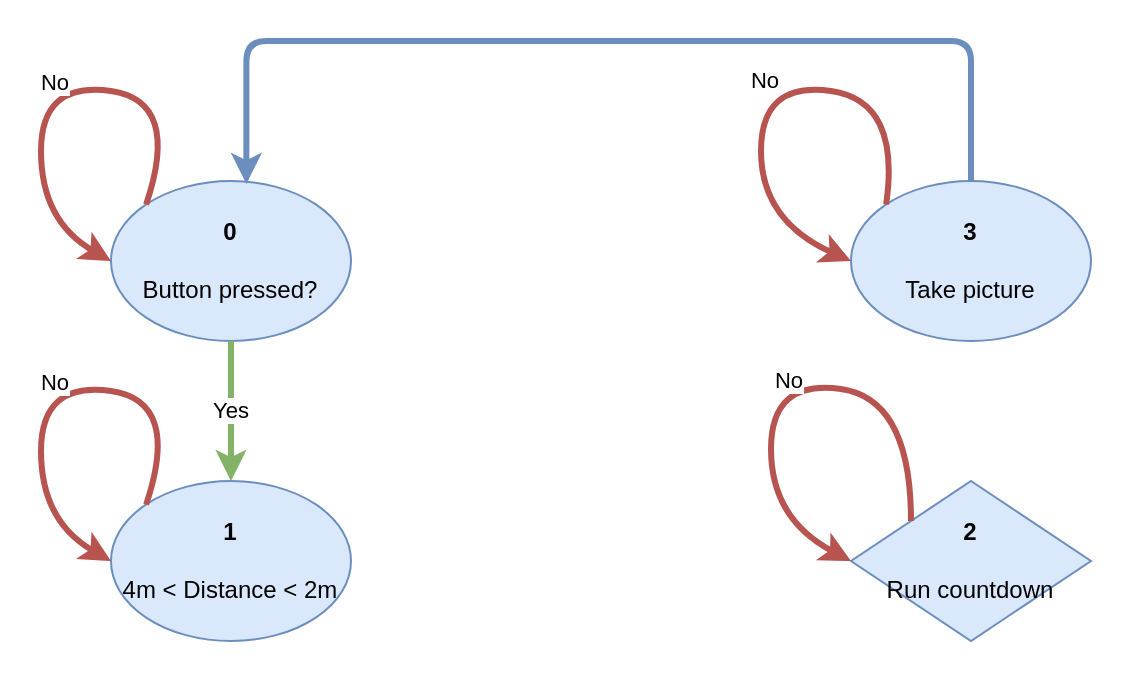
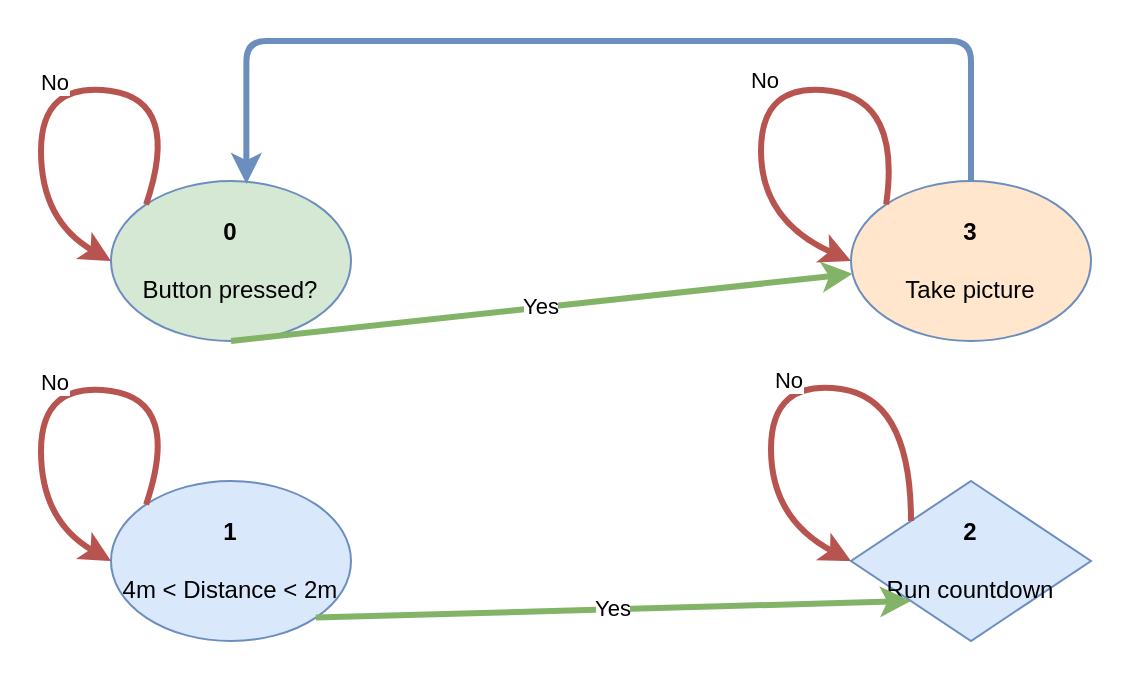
  <mxCell id="0" />
  <mxCell id="1" parent="0" />
- <mxCell id="2" value="&lt;b&gt;0&lt;/b&gt;&lt;br&gt;&lt;br&gt;Button pressed?" style="ellipse;whiteSpace=wrap;html=1;fillColor=#dae8fc;strokeColor=#6c8ebf;" parent="1" vertex="1"><mxGeometry x="55" y="90" width="120" height="80" as="geometry" /></mxCell>
+ <mxCell id="2" value="&lt;b&gt;0&lt;/b&gt;&lt;br&gt;&lt;br&gt;Button pressed?" style="ellipse;whiteSpace=wrap;html=1;fillColor=#d5e8d4;strokeColor=#6c8ebf;" parent="1" vertex="1"><mxGeometry x="55" y="90" width="120" height="80" as="geometry" /></mxCell>
  <mxCell id="3" value="No" style="curved=1;endArrow=classic;html=1;exitX=0;exitY=0;exitDx=0;exitDy=0;entryX=0;entryY=0.5;entryDx=0;entryDy=0;fillColor=#f8cecc;strokeColor=#b85450;strokeWidth=3;" parent="1" source="2" target="2" edge="1"><mxGeometry width="50" height="50" relative="1" as="geometry"><mxPoint x="20" y="90" as="sourcePoint" /><mxPoint x="70" y="102" as="targetPoint" /><Array as="points"><mxPoint x="90" y="50" /><mxPoint x="20" y="40" /><mxPoint x="20" y="110" /></Array></mxGeometry></mxCell>
  <mxCell id="4" value="&lt;b&gt;1&lt;/b&gt;&lt;br&gt;&lt;br&gt;4m &amp;lt; Distance &amp;lt; 2m" style="ellipse;whiteSpace=wrap;html=1;fillColor=#dae8fc;strokeColor=#6c8ebf;" parent="1" vertex="1"><mxGeometry x="55" y="240" width="120" height="80" as="geometry" /></mxCell>
- <mxCell id="5" value="Yes" style="endArrow=classic;html=1;exitX=0.5;exitY=1;exitDx=0;exitDy=0;strokeWidth=3;fillColor=#d5e8d4;strokeColor=#82b366;" parent="1" source="2" target="4" edge="1"><mxGeometry width="50" height="50" relative="1" as="geometry"><mxPoint x="380" y="190" as="sourcePoint" /><mxPoint x="430" y="140" as="targetPoint" /></mxGeometry></mxCell>
+ <mxCell id="5" value="Yes" style="endArrow=classic;html=1;exitX=0.5;exitY=1;exitDx=0;exitDy=0;strokeWidth=3;fillColor=#d5e8d4;strokeColor=#82b366;" parent="1" source="2" target="10" edge="1"><mxGeometry width="50" height="50" relative="1" as="geometry"><mxPoint x="380" y="190" as="sourcePoint" /><mxPoint x="430" y="140" as="targetPoint" /></mxGeometry></mxCell>
  <mxCell id="6" value="No" style="curved=1;endArrow=classic;html=1;exitX=0;exitY=0;exitDx=0;exitDy=0;entryX=0;entryY=0.5;entryDx=0;entryDy=0;fillColor=#f8cecc;strokeColor=#b85450;strokeWidth=3;" parent="1" edge="1"><mxGeometry width="50" height="50" relative="1" as="geometry"><mxPoint x="72.574" y="251.716" as="sourcePoint" /><mxPoint x="55" y="280" as="targetPoint" /><Array as="points"><mxPoint x="90" y="200" /><mxPoint x="20" y="190" /><mxPoint x="20" y="260" /></Array></mxGeometry></mxCell>
  <mxCell id="7" value="&lt;b&gt;2&lt;/b&gt;&lt;br&gt;&lt;br&gt;Run countdown" style="rhombus;whiteSpace=wrap;html=1;fillColor=#dae8fc;strokeColor=#6c8ebf;" parent="1" vertex="1"><mxGeometry x="425" y="240" width="120" height="80" as="geometry" /></mxCell>
  <mxCell id="8" value="No" style="curved=1;endArrow=classic;html=1;exitX=0;exitY=0;exitDx=0;exitDy=0;entryX=0;entryY=0.5;entryDx=0;entryDy=0;fillColor=#f8cecc;strokeColor=#b85450;strokeWidth=3;" parent="1" source="7" target="7" edge="1"><mxGeometry width="50" height="50" relative="1" as="geometry"><mxPoint x="437.574" y="250.716" as="sourcePoint" /><mxPoint x="420" y="279" as="targetPoint" /><Array as="points"><mxPoint x="455" y="199" /><mxPoint x="385" y="189" /><mxPoint x="385" y="259" /></Array></mxGeometry></mxCell>
- <mxCell id="10" value="&lt;b&gt;3&lt;/b&gt;&lt;br&gt;&lt;br&gt;Take picture" style="ellipse;whiteSpace=wrap;html=1;fillColor=#dae8fc;strokeColor=#6c8ebf;" parent="1" vertex="1"><mxGeometry x="425" y="90" width="120" height="80" as="geometry" /></mxCell>
+ <mxCell id="9" value="Yes" style="endArrow=classic;html=1;exitX=1;exitY=1;exitDx=0;exitDy=0;entryX=0;entryY=1;entryDx=0;entryDy=0;fillColor=#d5e8d4;strokeColor=#82b366;strokeWidth=3;" parent="1" source="4" target="7" edge="1"><mxGeometry width="50" height="50" relative="1" as="geometry"><mxPoint x="380" y="230" as="sourcePoint" /><mxPoint x="430" y="180" as="targetPoint" /></mxGeometry></mxCell>
+ <mxCell id="10" value="&lt;b&gt;3&lt;/b&gt;&lt;br&gt;&lt;br&gt;Take picture" style="ellipse;whiteSpace=wrap;html=1;fillColor=#ffe6cc;strokeColor=#6c8ebf;" parent="1" vertex="1"><mxGeometry x="425" y="90" width="120" height="80" as="geometry" /></mxCell>
  <mxCell id="11" value="No" style="curved=1;endArrow=classic;html=1;entryX=0;entryY=0.5;entryDx=0;entryDy=0;exitX=0;exitY=0;exitDx=0;exitDy=0;fillColor=#f8cecc;strokeColor=#b85450;strokeWidth=3;" parent="1" source="10" target="10" edge="1"><mxGeometry width="50" height="50" relative="1" as="geometry"><mxPoint x="438" y="103" as="sourcePoint" /><mxPoint x="400" y="131" as="targetPoint" /><Array as="points"><mxPoint x="450" y="50" /><mxPoint x="380" y="40" /><mxPoint x="380" y="110" /></Array></mxGeometry></mxCell>
  <mxCell id="12" value="" style="edgeStyle=segmentEdgeStyle;endArrow=classic;html=1;entryX=0.564;entryY=0.018;entryDx=0;entryDy=0;entryPerimeter=0;exitX=0.5;exitY=0;exitDx=0;exitDy=0;fillColor=#dae8fc;strokeColor=#6c8ebf;strokeWidth=3;" parent="1" target="2" edge="1"><mxGeometry width="50" height="50" relative="1" as="geometry"><mxPoint x="485" y="90" as="sourcePoint" /><mxPoint x="430" y="180" as="targetPoint" /><Array as="points"><mxPoint x="485" y="20" /><mxPoint x="123" y="20" /></Array></mxGeometry></mxCell>
